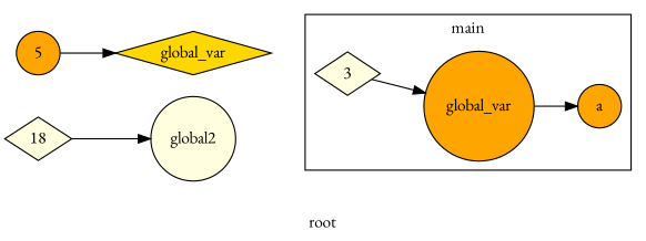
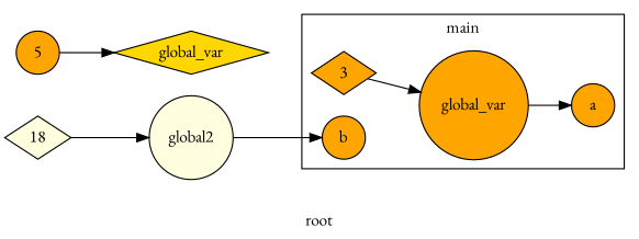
  digraph {
    fontname="EB Garamond"
    label=root
    rankdir=LR
    node [fillcolor=orange fontname="EB Garamond" shape=circle style=filled]
    edge [fontname="EB Garamond"]
-   n1 [fillcolor=lightyellow label=3 shape=diamond startinglines=6]
+   n1 [label=3 shape=diamond startinglines=6]
    n2 [label=global_var startingline=6]
    n3 [label=a startingline=7]
+   n4 [label=b startingline=8]
    n5 [label=5 startinglines=2]
    n6 [fillcolor=gold label=global_var shape=diamond startingline=2]
    n7 [fillcolor=lightyellow label=18 shape=diamond startinglines=2]
    n8 [fillcolor=lightyellow label=global2 startingline=2]
    subgraph cluster_1 {
      label=main
      parent=G
      startinglines="2_4_4"
      n1
      n2
      n3
+     n4
    }
    n1 -> n2
    n2 -> n3
    n5 -> n6
    n7 -> n8
+   n8 -> n4
  }
